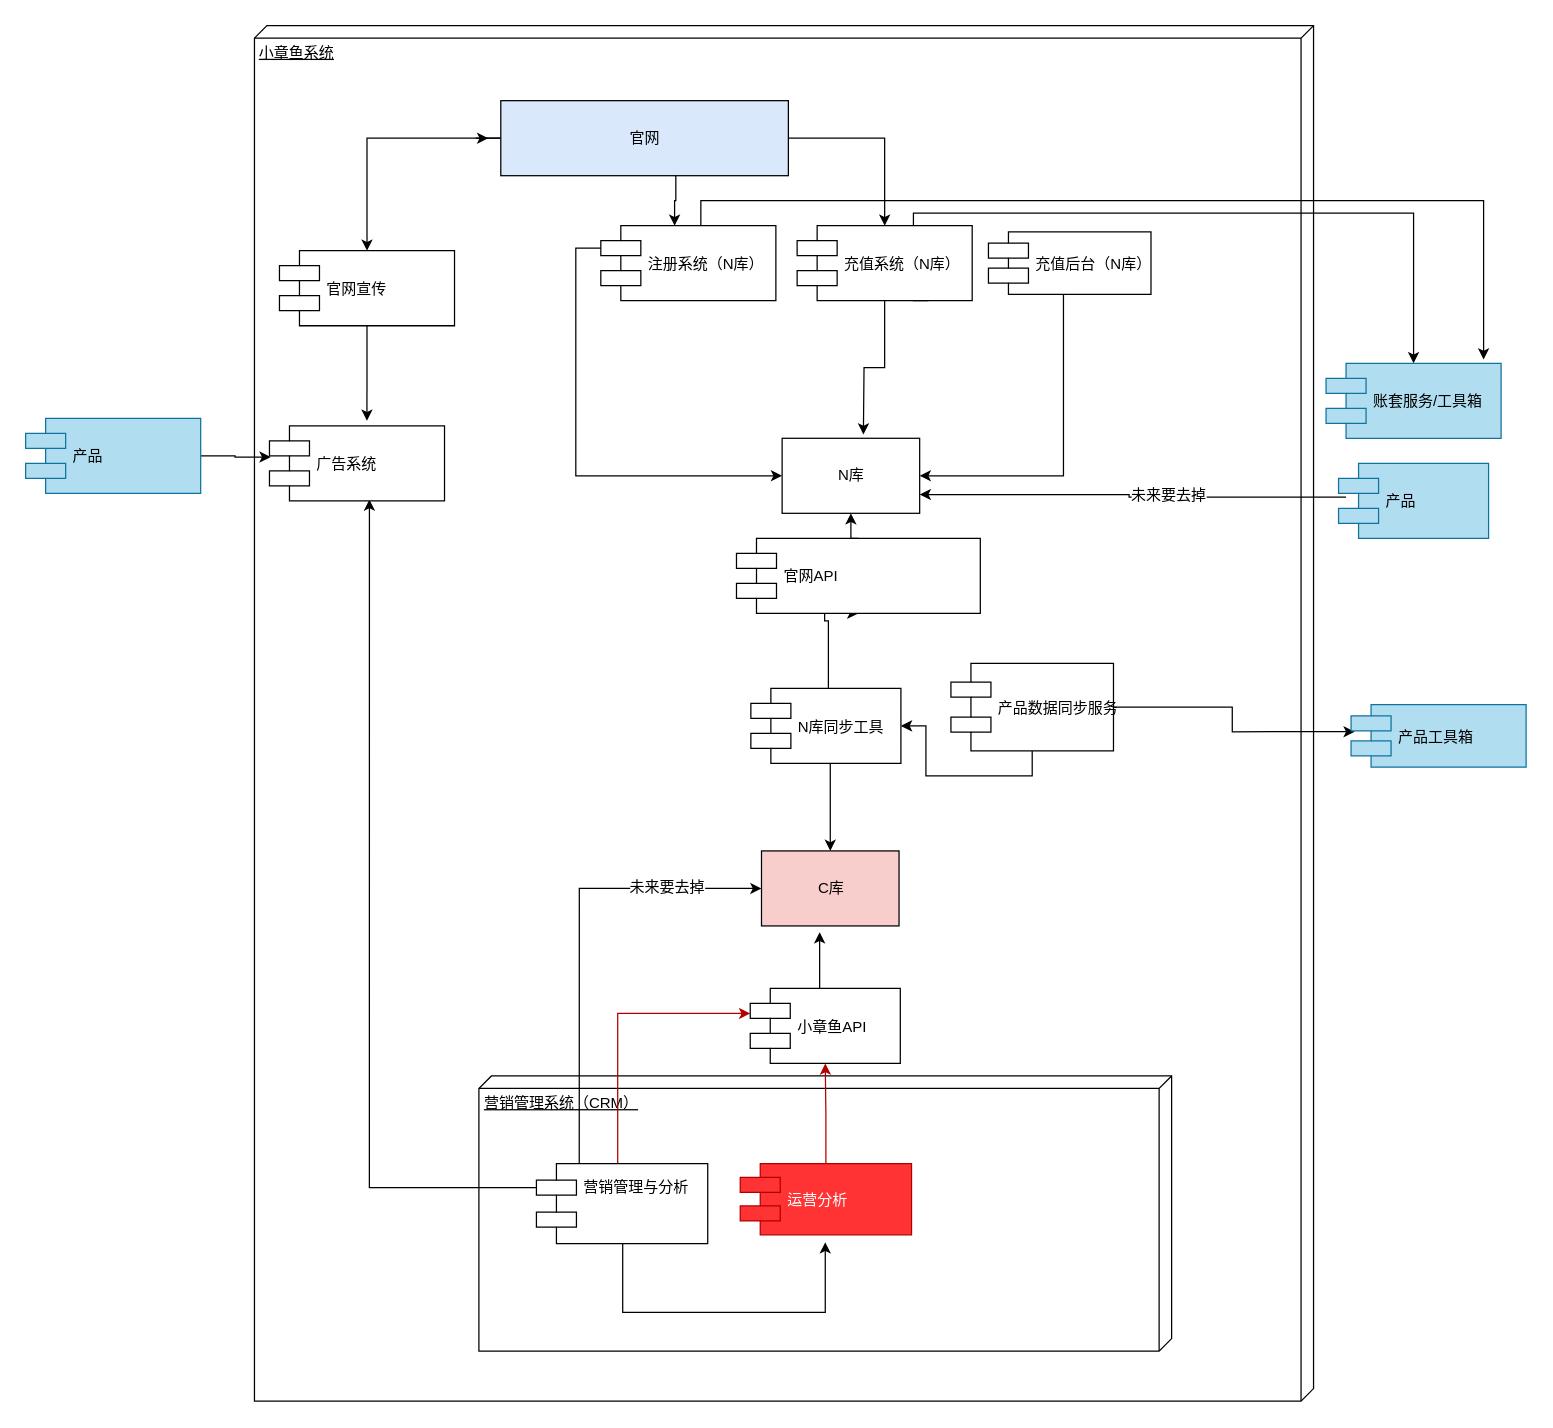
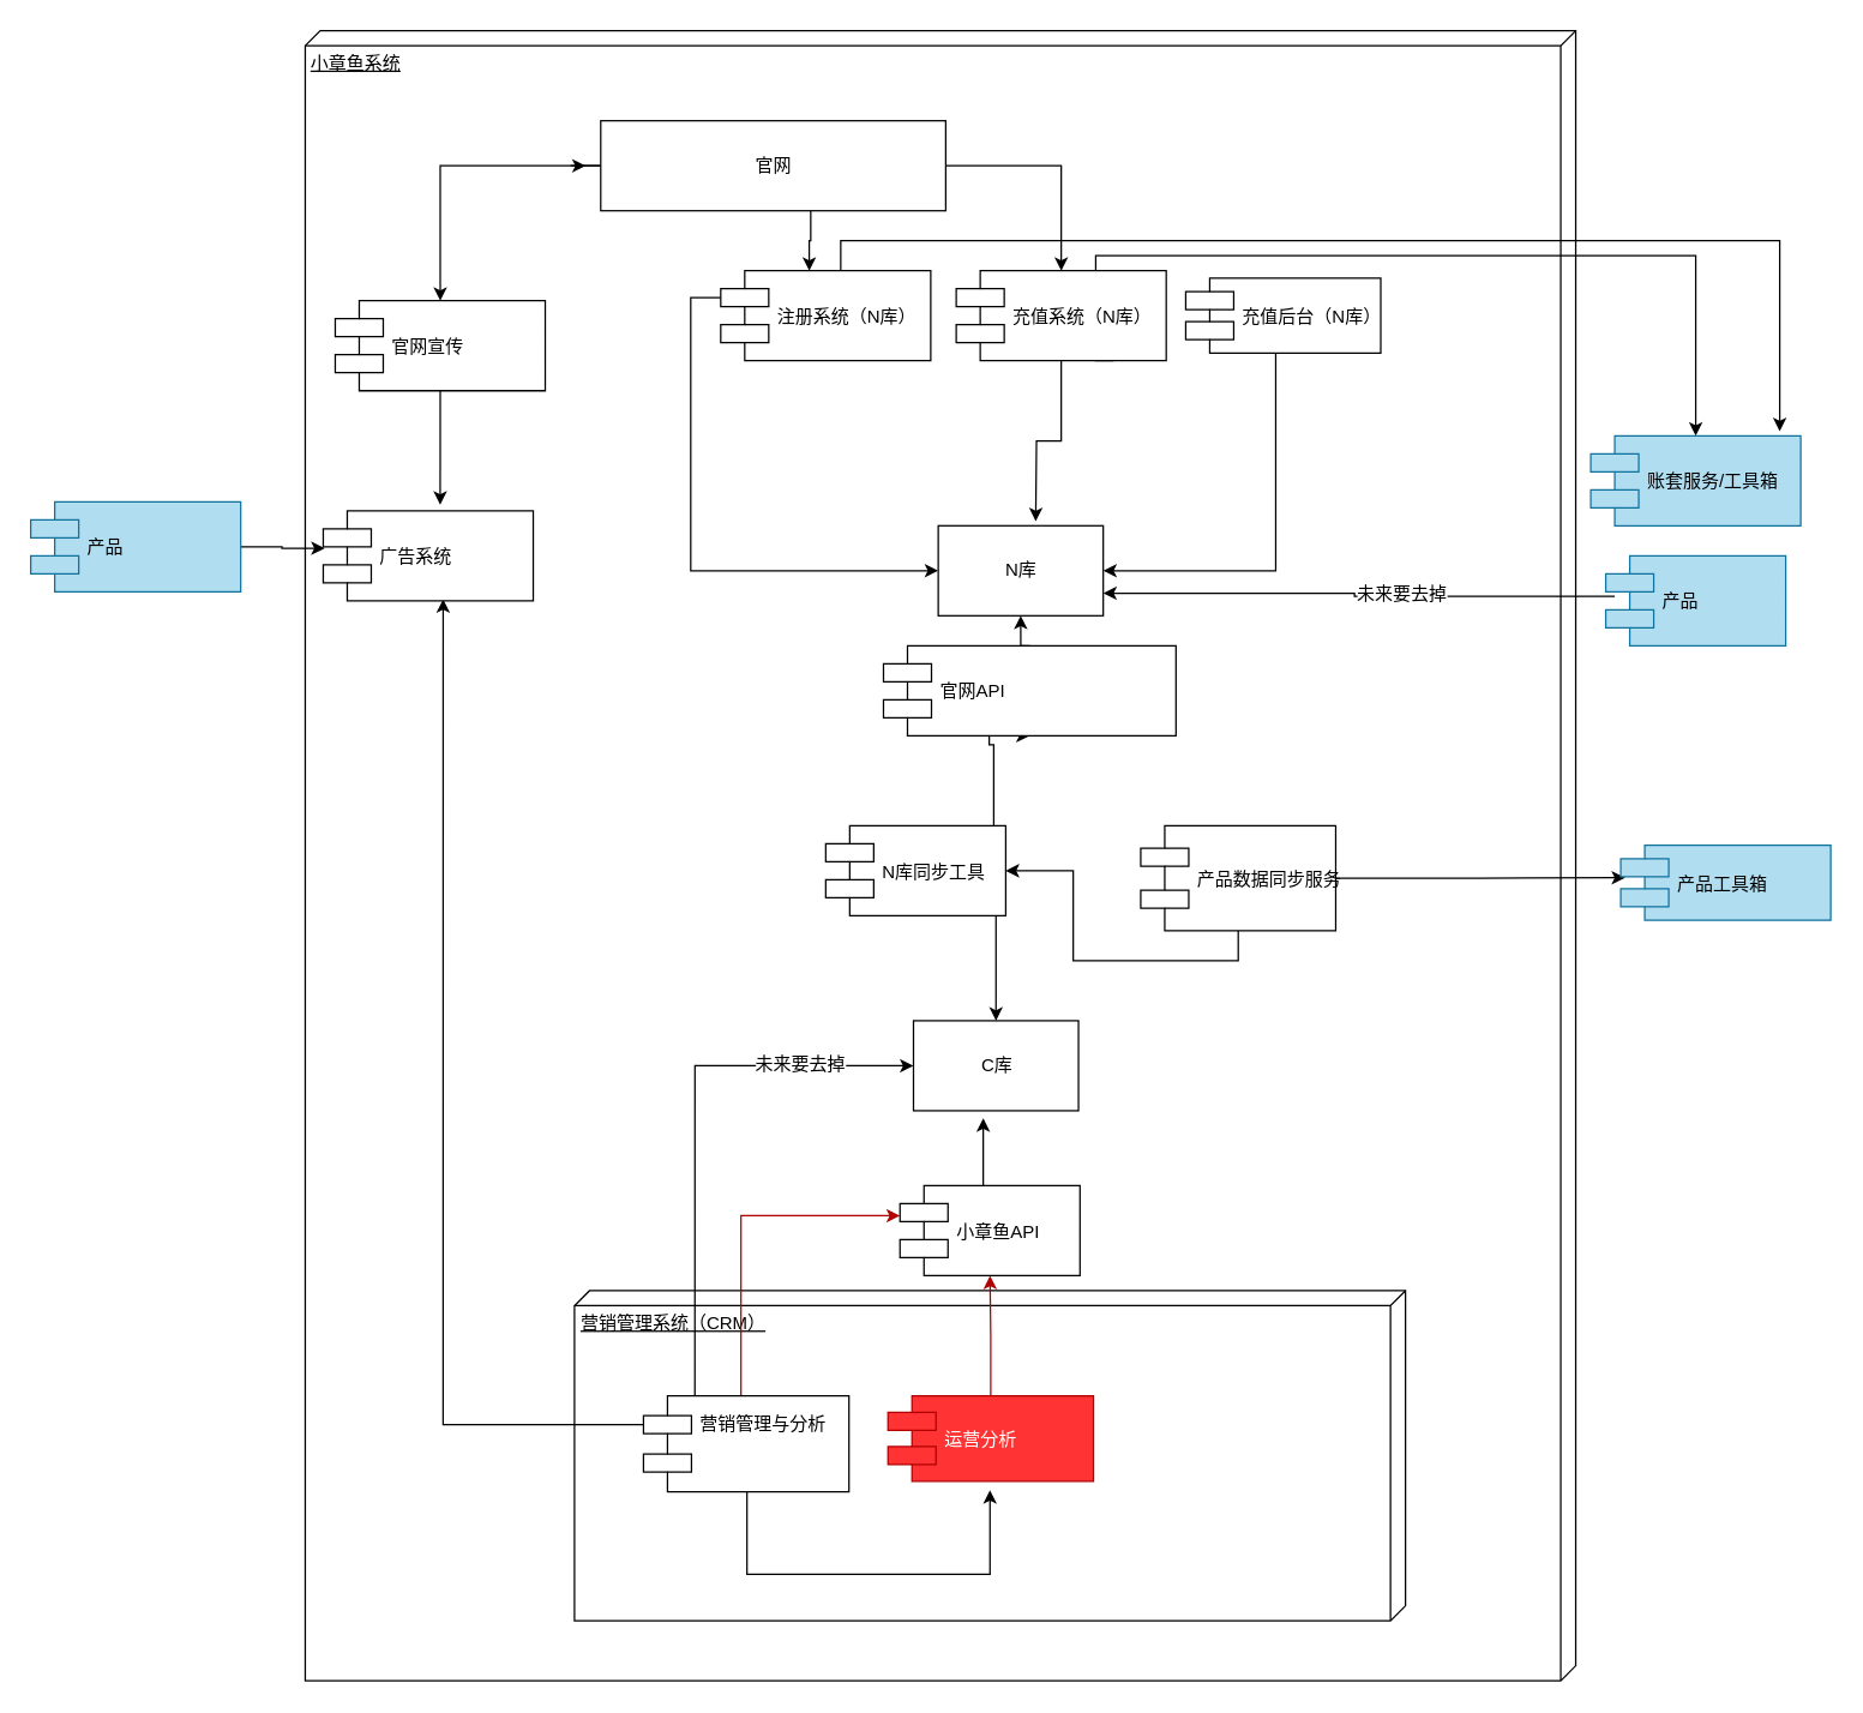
  <mxCell id="0" />
  <mxCell id="1" parent="0" />
  <mxCell id="2" value="小章鱼系统" style="verticalAlign=top;align=left;spacingTop=8;spacingLeft=2;spacingRight=12;shape=cube;size=10;direction=south;fontStyle=4;html=1;" vertex="1" parent="1"><mxGeometry x="203" y="20" width="847" height="1100" as="geometry" /></mxCell>
  <mxCell id="3" value="营销管理系统（CRM）" style="verticalAlign=top;align=left;spacingTop=8;spacingLeft=2;spacingRight=12;shape=cube;size=10;direction=south;fontStyle=4;html=1;" vertex="1" parent="1"><mxGeometry x="382.5" y="860" width="554" height="220" as="geometry" /></mxCell>
  <mxCell id="4" style="edgeStyle=orthogonalEdgeStyle;rounded=0;orthogonalLoop=1;jettySize=auto;html=1;entryX=0.571;entryY=0.983;entryDx=0;entryDy=0;entryPerimeter=0;exitX=0;exitY=0.3;exitDx=0;exitDy=0;" edge="1" parent="1" source="21" target="6"><mxGeometry relative="1" as="geometry"><mxPoint x="320" y="470" as="sourcePoint" /><Array as="points"><mxPoint x="295" y="949" /></Array></mxGeometry></mxCell>
  <mxCell id="5" style="edgeStyle=orthogonalEdgeStyle;rounded=0;orthogonalLoop=1;jettySize=auto;html=1;entryX=0.557;entryY=-0.067;entryDx=0;entryDy=0;entryPerimeter=0;exitX=0.5;exitY=1;exitDx=0;exitDy=0;" edge="1" parent="1" source="29" target="6"><mxGeometry relative="1" as="geometry"><mxPoint x="278" y="170" as="sourcePoint" /></mxGeometry></mxCell>
  <mxCell id="6" value="广告系统" style="shape=component;align=left;spacingLeft=36;" vertex="1" parent="1"><mxGeometry x="215" y="340" width="140" height="60" as="geometry" /></mxCell>
  <mxCell id="7" style="edgeStyle=orthogonalEdgeStyle;rounded=0;orthogonalLoop=1;jettySize=auto;html=1;exitX=0.75;exitY=1;exitDx=0;exitDy=0;startArrow=none;startFill=0;endArrow=classic;endFill=1;" edge="1" parent="1" source="9" target="41"><mxGeometry relative="1" as="geometry"><Array as="points"><mxPoint x="730" y="240" /><mxPoint x="730" y="170" /><mxPoint x="1130" y="170" /></Array></mxGeometry></mxCell>
  <mxCell id="8" style="edgeStyle=orthogonalEdgeStyle;rounded=0;orthogonalLoop=1;jettySize=auto;html=1;startArrow=none;startFill=0;endArrow=classic;endFill=1;" edge="1" parent="1" source="9"><mxGeometry relative="1" as="geometry"><mxPoint x="690" y="347" as="targetPoint" /></mxGeometry></mxCell>
  <mxCell id="9" value="充值系统（N库）" style="shape=component;align=left;spacingLeft=36;" vertex="1" parent="1"><mxGeometry x="637" y="180" width="140" height="60" as="geometry" /></mxCell>
  <mxCell id="10" style="edgeStyle=orthogonalEdgeStyle;rounded=0;orthogonalLoop=1;jettySize=auto;html=1;startArrow=none;startFill=0;endArrow=classic;endFill=1;" edge="1" parent="1"><mxGeometry relative="1" as="geometry"><mxPoint x="570" y="190" as="sourcePoint" /><mxPoint x="1186" y="287" as="targetPoint" /><Array as="points"><mxPoint x="570" y="210" /><mxPoint x="560" y="210" /><mxPoint x="560" y="160" /><mxPoint x="1186" y="160" /></Array></mxGeometry></mxCell>
  <mxCell id="11" style="edgeStyle=orthogonalEdgeStyle;rounded=0;orthogonalLoop=1;jettySize=auto;html=1;entryX=0;entryY=0.5;entryDx=0;entryDy=0;startArrow=none;startFill=0;endArrow=classic;endFill=1;exitX=0;exitY=0.3;exitDx=0;exitDy=0;" edge="1" parent="1" source="12" target="13"><mxGeometry relative="1" as="geometry" /></mxCell>
  <mxCell id="12" value="注册系统（N库）" style="shape=component;align=left;spacingLeft=36;" vertex="1" parent="1"><mxGeometry x="480" y="180" width="140" height="60" as="geometry" /></mxCell>
  <mxCell id="13" value="N库" style="html=1;" vertex="1" parent="1"><mxGeometry x="625" y="350" width="110" height="60" as="geometry" /></mxCell>
  <mxCell id="14" style="edgeStyle=orthogonalEdgeStyle;rounded=0;orthogonalLoop=1;jettySize=auto;html=1;entryX=0.5;entryY=1;entryDx=0;entryDy=0;" edge="1" parent="1" source="16" target="27"><mxGeometry relative="1" as="geometry"><mxPoint x="662" y="500" as="targetPoint" /><Array as="points"><mxPoint x="662" y="496" /><mxPoint x="659" y="496" /></Array></mxGeometry></mxCell>
  <mxCell id="15" style="edgeStyle=orthogonalEdgeStyle;rounded=0;orthogonalLoop=1;jettySize=auto;html=1;exitX=0.5;exitY=1;exitDx=0;exitDy=0;entryX=0.5;entryY=0;entryDx=0;entryDy=0;startArrow=none;startFill=0;endArrow=classic;endFill=1;" edge="1" parent="1" source="16" target="28"><mxGeometry relative="1" as="geometry"><Array as="points"><mxPoint x="664" y="610" /></Array></mxGeometry></mxCell>
- <mxCell id="16" value="N库同步工具" style="shape=component;align=left;spacingLeft=36;" vertex="1" parent="1"><mxGeometry x="600" y="550" width="120" height="60" as="geometry" /></mxCell>
+ <mxCell id="16" value="N库同步工具" style="shape=component;align=left;spacingLeft=36;" vertex="1" parent="1"><mxGeometry x="550" y="550" width="120" height="60" as="geometry" /></mxCell>
  <mxCell id="17" style="edgeStyle=orthogonalEdgeStyle;rounded=0;orthogonalLoop=1;jettySize=auto;html=1;startArrow=none;startFill=0;endArrow=classic;endFill=1;exitX=0.401;exitY=0;exitDx=0;exitDy=0;exitPerimeter=0;fillColor=#e51400;strokeColor=#B20000;" edge="1" parent="1"><mxGeometry relative="1" as="geometry"><mxPoint x="493.5" y="930" as="sourcePoint" /><mxPoint x="599.5" y="810" as="targetPoint" /><Array as="points"><mxPoint x="494" y="810" /></Array></mxGeometry></mxCell>
  <mxCell id="18" style="edgeStyle=orthogonalEdgeStyle;rounded=0;orthogonalLoop=1;jettySize=auto;html=1;startArrow=none;startFill=0;endArrow=classic;endFill=1;exitX=0.5;exitY=1;exitDx=0;exitDy=0;" edge="1" parent="1"><mxGeometry relative="1" as="geometry"><mxPoint x="659.5" y="993" as="targetPoint" /><mxPoint x="497.5" y="983" as="sourcePoint" /><Array as="points"><mxPoint x="497.5" y="1049" /><mxPoint x="659.5" y="1049" /></Array></mxGeometry></mxCell>
  <mxCell id="19" style="edgeStyle=orthogonalEdgeStyle;rounded=0;orthogonalLoop=1;jettySize=auto;html=1;entryX=0;entryY=0.5;entryDx=0;entryDy=0;startArrow=none;startFill=0;endArrow=classic;endFill=1;exitX=0.25;exitY=0;exitDx=0;exitDy=0;" edge="1" parent="1" source="21" target="28"><mxGeometry relative="1" as="geometry" /></mxCell>
  <mxCell id="20" value="未来要去掉" style="text;html=1;resizable=0;points=[];align=center;verticalAlign=middle;labelBackgroundColor=#ffffff;" vertex="1" connectable="0" parent="19"><mxGeometry x="0.312" y="-50" relative="1" as="geometry"><mxPoint x="50" y="-52" as="offset" /></mxGeometry></mxCell>
  <mxCell id="21" value="营销管理与分析&#10;&#10;" style="shape=component;align=left;spacingLeft=36;" vertex="1" parent="1"><mxGeometry x="428.5" y="930" width="137" height="64" as="geometry" /></mxCell>
  <mxCell id="22" value="" style="edgeStyle=orthogonalEdgeStyle;rounded=0;orthogonalLoop=1;jettySize=auto;html=1;startArrow=none;startFill=0;endArrow=classic;endFill=1;fillColor=#e51400;strokeColor=#B20000;" edge="1" parent="1" source="23" target="25"><mxGeometry relative="1" as="geometry" /></mxCell>
  <mxCell id="23" value="运营分析" style="shape=component;align=left;spacingLeft=36;fillColor=#FF3333;strokeColor=#B20000;fontColor=#ffffff;" vertex="1" parent="1"><mxGeometry x="591.5" y="930" width="137" height="57" as="geometry" /></mxCell>
  <mxCell id="24" value="" style="edgeStyle=orthogonalEdgeStyle;rounded=0;orthogonalLoop=1;jettySize=auto;html=1;startArrow=none;startFill=0;endArrow=classic;endFill=1;entryX=0.423;entryY=1.067;entryDx=0;entryDy=0;entryPerimeter=0;" edge="1" parent="1"><mxGeometry relative="1" as="geometry"><mxPoint x="660" y="791" as="sourcePoint" /><mxPoint x="655" y="745" as="targetPoint" /><Array as="points"><mxPoint x="655" y="791" /></Array></mxGeometry></mxCell>
  <mxCell id="25" value="小章鱼API" style="shape=component;align=left;spacingLeft=36;" vertex="1" parent="1"><mxGeometry x="599.5" y="790" width="120" height="60" as="geometry" /></mxCell>
  <mxCell id="26" style="edgeStyle=orthogonalEdgeStyle;rounded=0;orthogonalLoop=1;jettySize=auto;html=1;exitX=0.5;exitY=0;exitDx=0;exitDy=0;entryX=0.5;entryY=1;entryDx=0;entryDy=0;startArrow=none;startFill=0;endArrow=classic;endFill=1;" edge="1" parent="1" source="27" target="13"><mxGeometry relative="1" as="geometry" /></mxCell>
  <mxCell id="27" value="官网API" style="shape=component;align=left;spacingLeft=36;" vertex="1" parent="1"><mxGeometry x="588.5" y="430" width="195" height="60" as="geometry" /></mxCell>
- <mxCell id="28" value="C库" style="html=1;fillColor=#f8cecc;" vertex="1" parent="1"><mxGeometry x="608.5" y="680" width="110" height="60" as="geometry" /></mxCell>
+ <mxCell id="28" value="C库" style="html=1;" vertex="1" parent="1"><mxGeometry x="608.5" y="680" width="110" height="60" as="geometry" /></mxCell>
  <mxCell id="29" value="官网宣传" style="shape=component;align=left;spacingLeft=36;" vertex="1" parent="1"><mxGeometry x="223" y="200" width="140" height="60" as="geometry" /></mxCell>
  <mxCell id="30" style="edgeStyle=orthogonalEdgeStyle;rounded=0;orthogonalLoop=1;jettySize=auto;html=1;entryX=0.5;entryY=0;entryDx=0;entryDy=0;startArrow=none;startFill=0;endArrow=classic;endFill=1;" edge="1" parent="1" source="34" target="29"><mxGeometry relative="1" as="geometry" /></mxCell>
  <mxCell id="31" style="edgeStyle=orthogonalEdgeStyle;rounded=0;orthogonalLoop=1;jettySize=auto;html=1;startArrow=none;startFill=0;endArrow=classic;endFill=1;" edge="1" parent="1" source="34"><mxGeometry relative="1" as="geometry"><mxPoint x="539" y="180" as="targetPoint" /><Array as="points"><mxPoint x="540" y="160" /><mxPoint x="539" y="160" /></Array></mxGeometry></mxCell>
  <mxCell id="32" value="" style="edgeStyle=orthogonalEdgeStyle;rounded=0;orthogonalLoop=1;jettySize=auto;html=1;startArrow=none;startFill=0;endArrow=classic;endFill=1;entryX=0.5;entryY=0;entryDx=0;entryDy=0;exitX=1;exitY=0.5;exitDx=0;exitDy=0;" edge="1" parent="1" source="34" target="9"><mxGeometry relative="1" as="geometry"><mxPoint x="690" y="110" as="sourcePoint" /><mxPoint x="760" y="110" as="targetPoint" /><Array as="points"><mxPoint x="707" y="110" /></Array></mxGeometry></mxCell>
  <mxCell id="33" style="edgeStyle=orthogonalEdgeStyle;rounded=0;orthogonalLoop=1;jettySize=auto;html=1;startArrow=none;startFill=0;endArrow=classic;endFill=1;" edge="1" parent="1" source="34"><mxGeometry relative="1" as="geometry"><mxPoint x="390" y="110" as="targetPoint" /></mxGeometry></mxCell>
- <mxCell id="34" value="官网" style="html=1;fillColor=#dae8fc;" vertex="1" parent="1"><mxGeometry x="400" y="80" width="230" height="60" as="geometry" /></mxCell>
+ <mxCell id="34" value="官网" style="html=1;" vertex="1" parent="1"><mxGeometry x="400" y="80" width="230" height="60" as="geometry" /></mxCell>
  <mxCell id="35" style="edgeStyle=orthogonalEdgeStyle;rounded=0;orthogonalLoop=1;jettySize=auto;html=1;exitX=0.5;exitY=1;exitDx=0;exitDy=0;entryX=1;entryY=0.5;entryDx=0;entryDy=0;startArrow=none;startFill=0;endArrow=classic;endFill=1;" edge="1" parent="1" source="36" target="13"><mxGeometry relative="1" as="geometry"><Array as="points"><mxPoint x="850" y="235" /><mxPoint x="850" y="380" /></Array></mxGeometry></mxCell>
  <mxCell id="36" value="充值后台（N库）" style="shape=component;align=left;spacingLeft=36;" vertex="1" parent="1"><mxGeometry x="790" y="185" width="130" height="50" as="geometry" /></mxCell>
  <mxCell id="37" style="edgeStyle=orthogonalEdgeStyle;rounded=0;orthogonalLoop=1;jettySize=auto;html=1;startArrow=none;startFill=0;endArrow=classic;endFill=1;entryX=0.007;entryY=0.417;entryDx=0;entryDy=0;entryPerimeter=0;" edge="1" parent="1" source="38" target="6"><mxGeometry relative="1" as="geometry"><mxPoint x="220" y="450" as="targetPoint" /></mxGeometry></mxCell>
  <mxCell id="38" value="产品" style="shape=component;align=left;spacingLeft=36;fillColor=#b1ddf0;strokeColor=#10739e;" vertex="1" parent="1"><mxGeometry x="20" y="334" width="140" height="60" as="geometry" /></mxCell>
  <mxCell id="39" style="edgeStyle=orthogonalEdgeStyle;rounded=0;orthogonalLoop=1;jettySize=auto;html=1;entryX=1;entryY=0.75;entryDx=0;entryDy=0;startArrow=none;startFill=0;endArrow=classic;endFill=1;exitX=0.05;exitY=0.45;exitDx=0;exitDy=0;exitPerimeter=0;" edge="1" parent="1" source="42" target="13"><mxGeometry relative="1" as="geometry"><mxPoint x="1110" y="590" as="sourcePoint" /></mxGeometry></mxCell>
  <mxCell id="40" value="未来要去掉" style="text;html=1;resizable=0;points=[];align=center;verticalAlign=middle;labelBackgroundColor=#ffffff;" vertex="1" connectable="0" parent="39"><mxGeometry x="-0.169" y="-2" relative="1" as="geometry"><mxPoint as="offset" /></mxGeometry></mxCell>
  <mxCell id="41" value="账套服务/工具箱" style="shape=component;align=left;spacingLeft=36;fillColor=#b1ddf0;strokeColor=#10739e;" vertex="1" parent="1"><mxGeometry x="1060" y="290" width="140" height="60" as="geometry" /></mxCell>
  <mxCell id="42" value="产品" style="shape=component;align=left;spacingLeft=36;fillColor=#b1ddf0;strokeColor=#10739e;" vertex="1" parent="1"><mxGeometry x="1070" y="370" width="120" height="60" as="geometry" /></mxCell>
  <mxCell id="43" style="edgeStyle=orthogonalEdgeStyle;rounded=0;orthogonalLoop=1;jettySize=auto;html=1;exitX=0.5;exitY=1;exitDx=0;exitDy=0;startArrow=none;startFill=0;endArrow=classic;endFill=1;" edge="1" parent="1" source="45" target="16"><mxGeometry relative="1" as="geometry" /></mxCell>
  <mxCell id="44" style="edgeStyle=orthogonalEdgeStyle;rounded=0;orthogonalLoop=1;jettySize=auto;html=1;entryX=0.021;entryY=0.433;entryDx=0;entryDy=0;entryPerimeter=0;startArrow=none;startFill=0;endArrow=classic;endFill=1;" edge="1" parent="1" source="45" target="46"><mxGeometry relative="1" as="geometry" /></mxCell>
- <mxCell id="45" value="产品数据同步服务" style="shape=component;align=left;spacingLeft=36;" vertex="1" parent="1"><mxGeometry x="760" y="530" width="130" height="70" as="geometry" /></mxCell>
+ <mxCell id="45" value="产品数据同步服务" style="shape=component;align=left;spacingLeft=36;" vertex="1" parent="1"><mxGeometry x="760" y="550" width="130" height="70" as="geometry" /></mxCell>
  <mxCell id="46" value="产品工具箱" style="shape=component;align=left;spacingLeft=36;fillColor=#b1ddf0;strokeColor=#10739e;" vertex="1" parent="1"><mxGeometry x="1080" y="563" width="140" height="50" as="geometry" /></mxCell>
